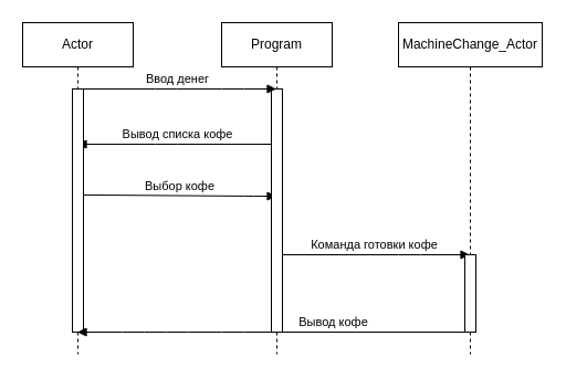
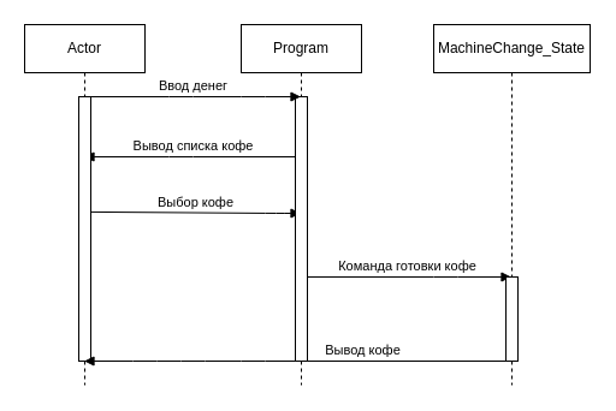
  <mxCell id="0" />
  <mxCell id="1" parent="0" />
  <mxCell id="2" value="Команда готовки кофе" style="html=1;verticalAlign=bottom;endArrow=block;" edge="1" parent="1" source="5" target="11"><mxGeometry width="80" relative="1" as="geometry"><mxPoint x="140" y="270" as="sourcePoint" /><mxPoint x="220" y="270" as="targetPoint" /><Array as="points"><mxPoint x="370" y="230" /></Array></mxGeometry></mxCell>
  <mxCell id="3" value="Вывод списка кофе" style="html=1;verticalAlign=bottom;endArrow=block;" edge="1" parent="1" source="5" target="7"><mxGeometry width="80" relative="1" as="geometry"><mxPoint x="140" y="270" as="sourcePoint" /><mxPoint x="220" y="270" as="targetPoint" /><Array as="points"><mxPoint x="150" y="130" /></Array></mxGeometry></mxCell>
  <mxCell id="4" value="Выбор кофе" style="html=1;verticalAlign=bottom;endArrow=block;exitX=1;exitY=0.436;exitDx=0;exitDy=0;exitPerimeter=0;" edge="1" parent="1" source="8" target="5"><mxGeometry width="80" relative="1" as="geometry"><mxPoint x="140" y="270" as="sourcePoint" /><mxPoint x="220" y="270" as="targetPoint" /><Array as="points"><mxPoint x="230" y="177" /></Array></mxGeometry></mxCell>
  <mxCell id="5" value="Program" style="shape=umlLifeline;perimeter=lifelinePerimeter;whiteSpace=wrap;html=1;container=1;collapsible=0;recursiveResize=0;outlineConnect=0;" vertex="1" parent="1"><mxGeometry x="200" y="20" width="100" height="300" as="geometry" /></mxCell>
  <mxCell id="6" value="" style="html=1;points=[];perimeter=orthogonalPerimeter;" vertex="1" parent="5"><mxGeometry x="45" y="60" width="10" height="220" as="geometry" /></mxCell>
  <mxCell id="7" value="Actor" style="shape=umlLifeline;perimeter=lifelinePerimeter;whiteSpace=wrap;html=1;container=1;collapsible=0;recursiveResize=0;outlineConnect=0;" vertex="1" parent="1"><mxGeometry x="20" y="20" width="100" height="300" as="geometry" /></mxCell>
  <mxCell id="8" value="" style="html=1;points=[];perimeter=orthogonalPerimeter;" vertex="1" parent="7"><mxGeometry x="45" y="60" width="10" height="220" as="geometry" /></mxCell>
  <mxCell id="9" value="Ввод денег" style="html=1;verticalAlign=bottom;endArrow=block;" edge="1" parent="1" source="7" target="5"><mxGeometry width="80" relative="1" as="geometry"><mxPoint x="140" y="270" as="sourcePoint" /><mxPoint x="220" y="270" as="targetPoint" /><Array as="points"><mxPoint x="150" y="80" /><mxPoint x="210" y="80" /></Array></mxGeometry></mxCell>
  <mxCell id="10" value="Вывод кофе" style="html=1;verticalAlign=bottom;endArrow=block;" edge="1" parent="1" source="11" target="7"><mxGeometry x="-0.299" width="80" relative="1" as="geometry"><mxPoint x="140" y="270" as="sourcePoint" /><mxPoint x="220" y="270" as="targetPoint" /><Array as="points"><mxPoint x="210" y="300" /><mxPoint x="160" y="300" /><mxPoint x="120" y="300" /></Array><mxPoint as="offset" /></mxGeometry></mxCell>
- <mxCell id="11" value="MachineChange_Actor" style="shape=umlLifeline;perimeter=lifelinePerimeter;whiteSpace=wrap;html=1;container=1;collapsible=0;recursiveResize=0;outlineConnect=0;" vertex="1" parent="1"><mxGeometry x="360" y="20" width="130" height="300" as="geometry" /></mxCell>
+ <mxCell id="11" value="MachineChange_State" style="shape=umlLifeline;perimeter=lifelinePerimeter;whiteSpace=wrap;html=1;container=1;collapsible=0;recursiveResize=0;outlineConnect=0;" vertex="1" parent="1"><mxGeometry x="360" y="20" width="130" height="300" as="geometry" /></mxCell>
  <mxCell id="12" value="" style="html=1;points=[];perimeter=orthogonalPerimeter;" vertex="1" parent="1"><mxGeometry x="420" y="230" width="10" height="70" as="geometry" /></mxCell>
